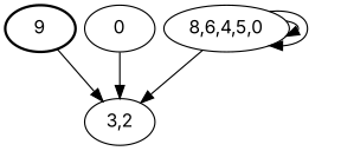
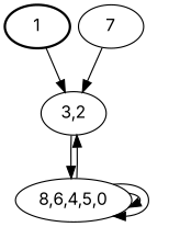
  digraph {
    fontname=Inter
    nodesep=0.1
    node [fontname=Inter]
    edge [fontname=Inter]
-   9 [style=bold]
+   9 [style=bold label=1]
    "3,2"
-   0
+   0 [label=7]
    n4 [label="8,6,4,5,0"]
    9 -> "3,2"
+   "3,2" -> n4
    0 -> "3,2"
    n4 -> "3,2"
    n4 -> n4
    n4 -> n4
  }
